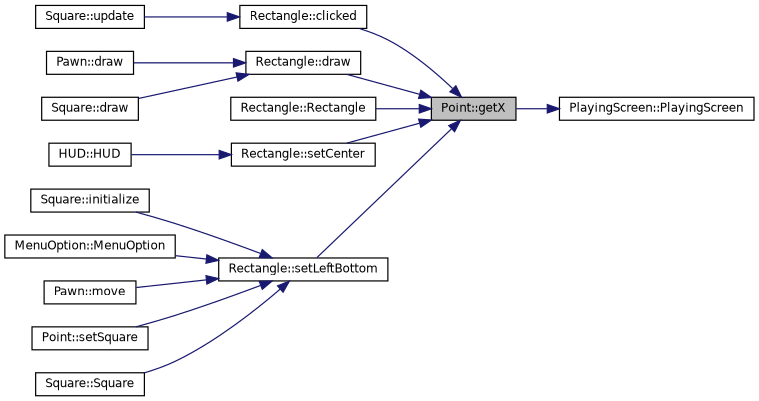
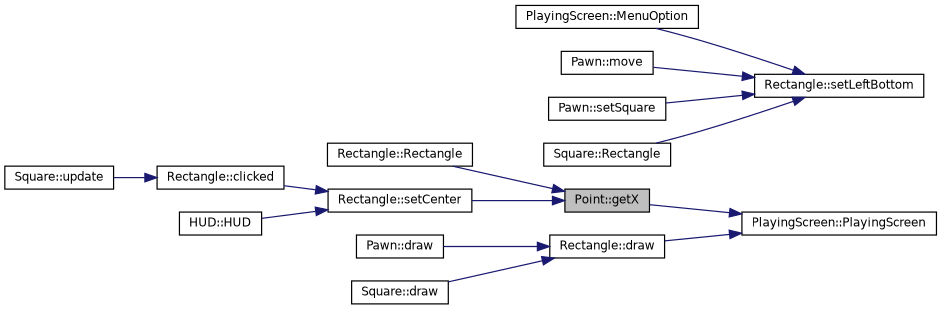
  digraph {
    rankdir=RL
    node [color=black fontname=Helvetica fontsize=10 shape=record]
    edge [color=midnightblue dir=back fontname=Helvetica fontsize=10 labelfontname=Helvetica labelfontsize=10 style=solid]
    n1 [fillcolor=grey75 fontcolor=black height=0.2 label="Point::getX" style=filled width=0.4]
    n2 [height=0.2 label="Rectangle::clicked" width=0.4]
    n3 [height=0.2 label="Rectangle::draw" width=0.4]
    n4 [height=0.2 label="Rectangle::Rectangle" width=0.4]
    n5 [height=0.2 label="Rectangle::setCenter" width=0.4]
    n6 [height=0.2 label="Rectangle::setLeftBottom" width=0.4]
    n7 [height=0.2 label="Square::update" width=0.4]
    n8 [height=0.2 label="Pawn::draw" width=0.4]
    n9 [height=0.2 label="Square::draw" width=0.4]
    n10 [height=0.2 label="PlayingScreen::PlayingScreen" width=0.4]
    n11 [height=0.2 label="HUD::HUD" width=0.4]
-   n12 [height=0.2 label="Square::initialize" width=0.4]
-   n13 [height=0.2 label="MenuOption::MenuOption" width=0.4]
+   n13 [height=0.2 label="PlayingScreen::MenuOption" width=0.4]
    n14 [height=0.2 label="Pawn::move" width=0.4]
-   n15 [height=0.2 label="Point::setSquare" width=0.4]
-   n16 [height=0.2 label="Square::Square" width=0.4]
-   n1 -> n2
-   n1 -> n3
+   n15 [height=0.2 label="Pawn::setSquare" width=0.4]
+   n16 [height=0.2 label="Square::Rectangle" width=0.4]
+   n5 -> n2
+   n10 -> n3
    n1 -> n4
    n1 -> n5
-   n1 -> n6
    n2 -> n7
    n3 -> n8
    n3 -> n9
    n5 -> n11
-   n6 -> n12
    n6 -> n13
    n6 -> n14
    n6 -> n15
    n6 -> n16
    n10 -> n1
  }
